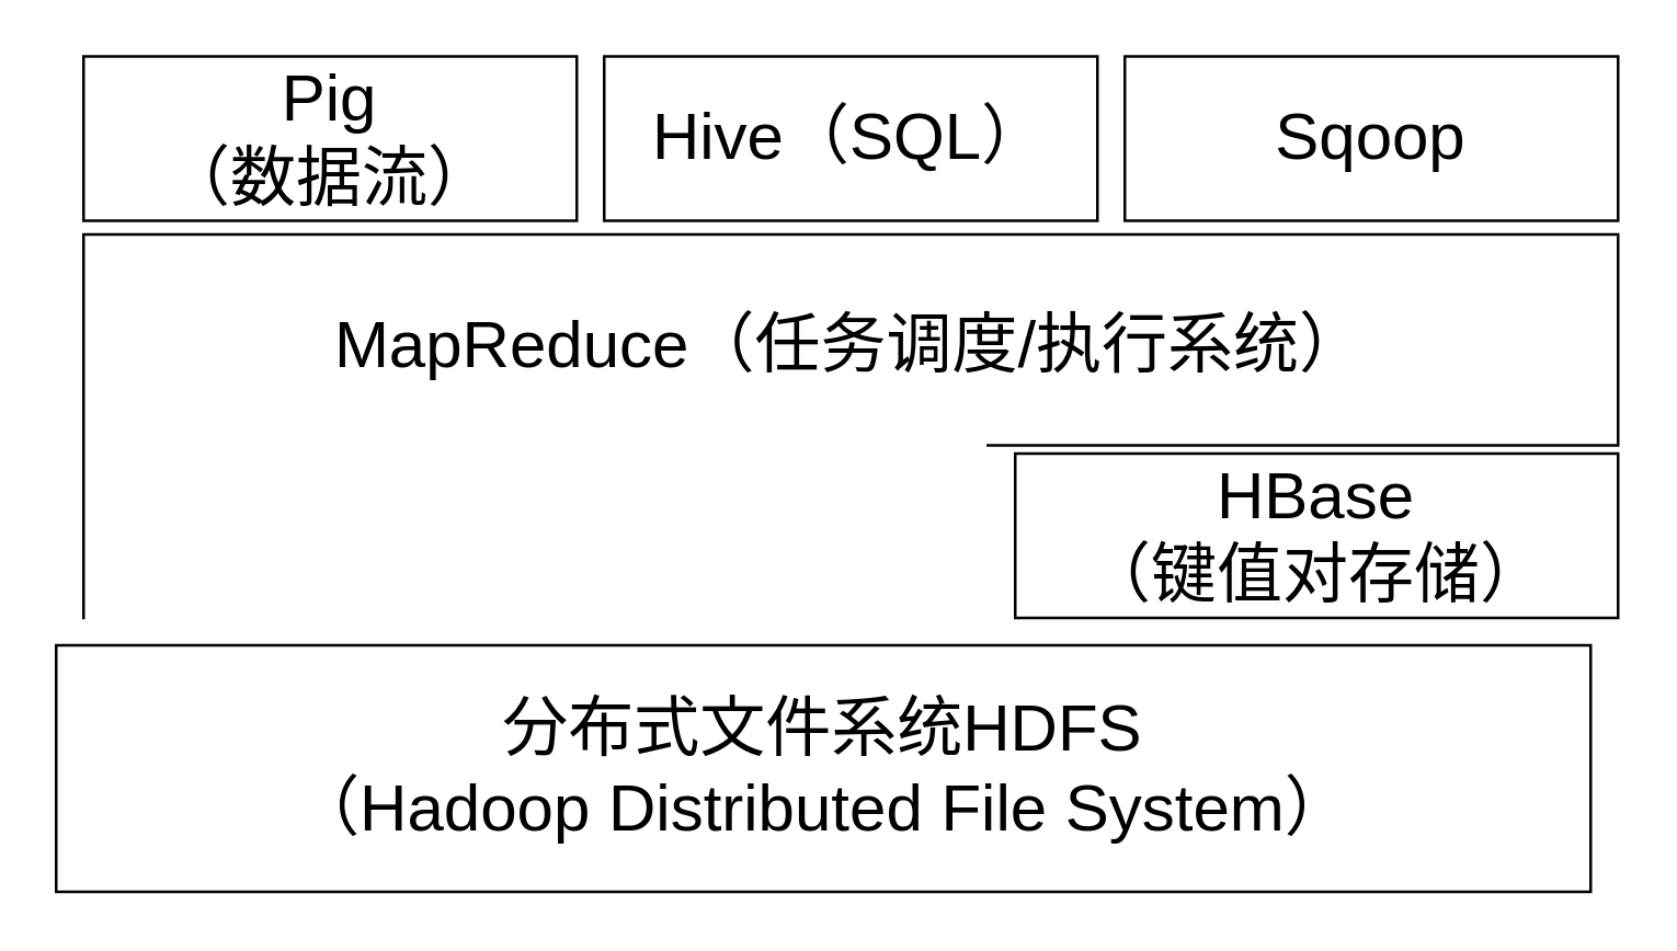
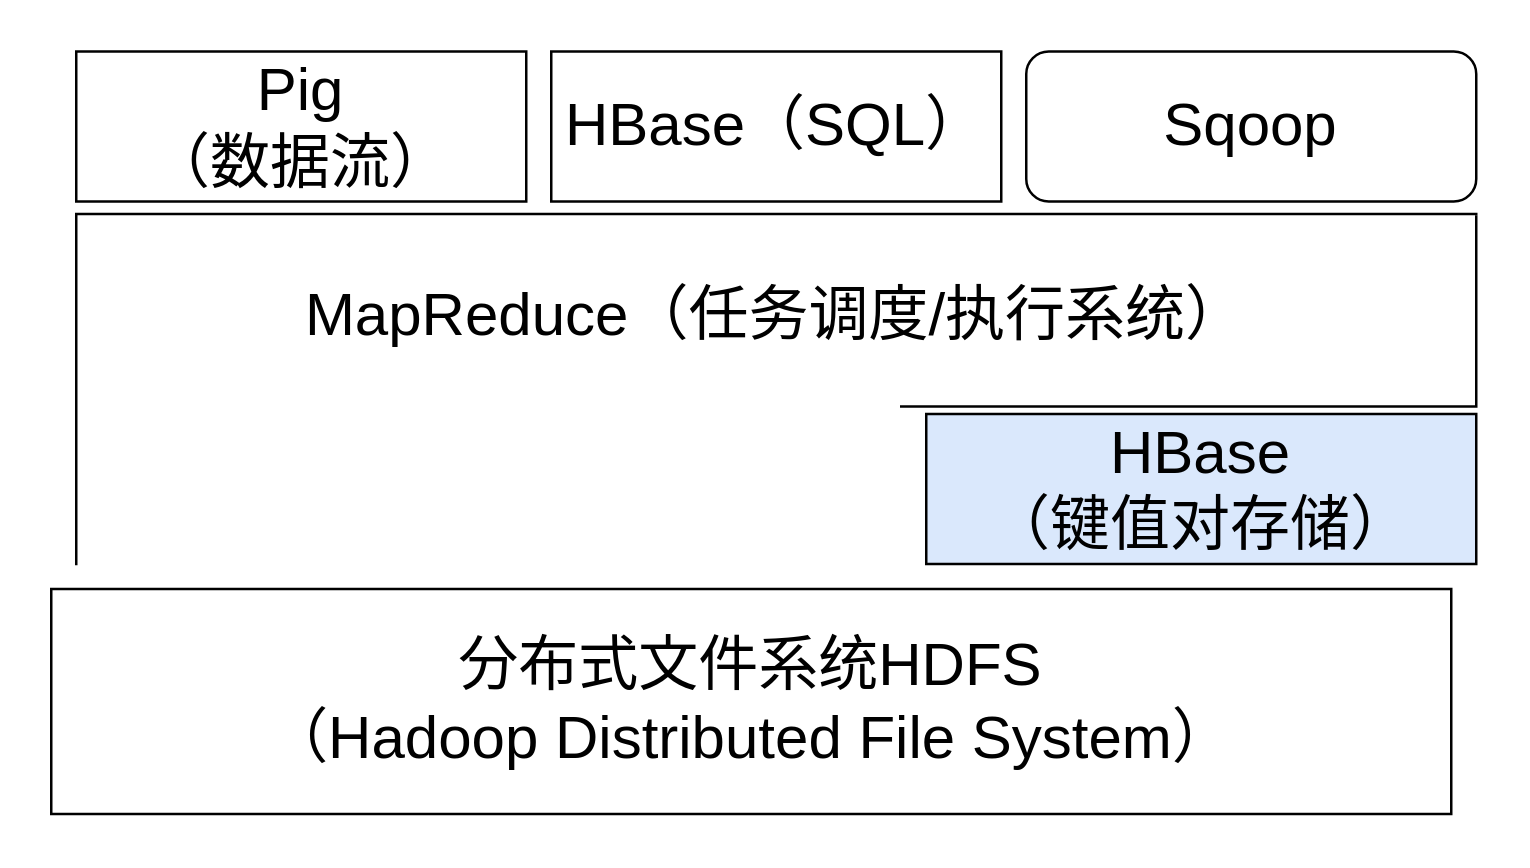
  <mxCell id="0" />
  <mxCell id="1" parent="0" />
  <mxCell id="2" value="&lt;font style=&quot;font-size: 24px&quot;&gt;MapReduce（任务调度/执行系统）&lt;br&gt;&lt;br&gt;&lt;br&gt;&lt;/font&gt;" style="shape=partialRectangle;whiteSpace=wrap;html=1;bottom=0;right=0;fillColor=none;" vertex="1" parent="1"><mxGeometry x="30" y="85" width="560" height="140" as="geometry" /></mxCell>
  <mxCell id="3" value="" style="shape=partialRectangle;whiteSpace=wrap;html=1;top=0;left=0;fillColor=none;" vertex="1" parent="1"><mxGeometry x="360" y="86" width="230" height="76" as="geometry" /></mxCell>
  <mxCell id="4" value="&lt;font style=&quot;font-size: 24px&quot;&gt;分布式文件系统&lt;/font&gt;&lt;span style=&quot;font-size: 24px&quot;&gt;HDFS&lt;/span&gt;&lt;br&gt;&lt;font style=&quot;font-size: 24px&quot;&gt;（Hadoop Distributed File System）&lt;/font&gt;" style="rounded=0;whiteSpace=wrap;html=1;" vertex="1" parent="1"><mxGeometry x="20" y="235" width="560" height="90" as="geometry" /></mxCell>
- <mxCell id="5" value="&lt;span style=&quot;font-size: 24px&quot;&gt;HBase&lt;br&gt;&lt;/span&gt;&lt;span style=&quot;font-size: 24px&quot;&gt;（键值对存储）&lt;/span&gt;" style="rounded=0;whiteSpace=wrap;html=1;" vertex="1" parent="1"><mxGeometry x="370" y="165" width="220" height="60" as="geometry" /></mxCell>
+ <mxCell id="5" value="&lt;span style=&quot;font-size: 24px&quot;&gt;HBase&lt;br&gt;&lt;/span&gt;&lt;span style=&quot;font-size: 24px&quot;&gt;（键值对存储）&lt;/span&gt;" style="rounded=0;whiteSpace=wrap;html=1;fillColor=#dae8fc;" vertex="1" parent="1"><mxGeometry x="370" y="165" width="220" height="60" as="geometry" /></mxCell>
  <mxCell id="6" value="&lt;font style=&quot;font-size: 24px&quot;&gt;Pig&lt;br&gt;（数据流）&lt;/font&gt;" style="rounded=0;whiteSpace=wrap;html=1;" vertex="1" parent="1"><mxGeometry x="30" y="20" width="180" height="60" as="geometry" /></mxCell>
- <mxCell id="7" value="&lt;font style=&quot;font-size: 24px&quot;&gt;Hive（SQL）&lt;/font&gt;" style="rounded=0;whiteSpace=wrap;html=1;" vertex="1" parent="1"><mxGeometry x="220" y="20" width="180" height="60" as="geometry" /></mxCell>
- <mxCell id="8" value="&lt;font style=&quot;font-size: 24px&quot;&gt;Sqoop&lt;/font&gt;" style="rounded=0;whiteSpace=wrap;html=1;" vertex="1" parent="1"><mxGeometry x="410" y="20" width="180" height="60" as="geometry" /></mxCell>
+ <mxCell id="7" value="&lt;font style=&quot;font-size: 24px&quot;&gt;HBase（SQL）&lt;/font&gt;" style="rounded=0;whiteSpace=wrap;html=1;" vertex="1" parent="1"><mxGeometry x="220" y="20" width="180" height="60" as="geometry" /></mxCell>
+ <mxCell id="8" value="&lt;font style=&quot;font-size: 24px&quot;&gt;Sqoop&lt;/font&gt;" style="whiteSpace=wrap;html=1;rounded=1;" vertex="1" parent="1"><mxGeometry x="410" y="20" width="180" height="60" as="geometry" /></mxCell>
